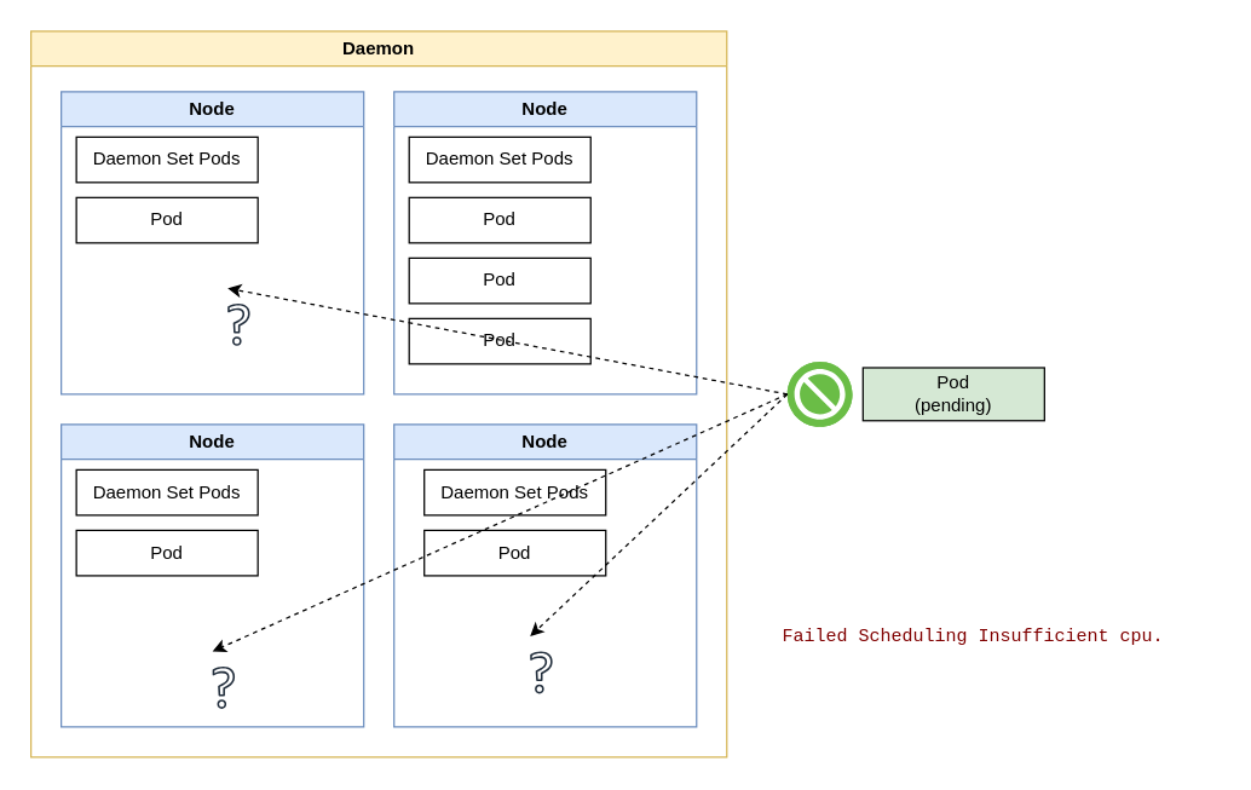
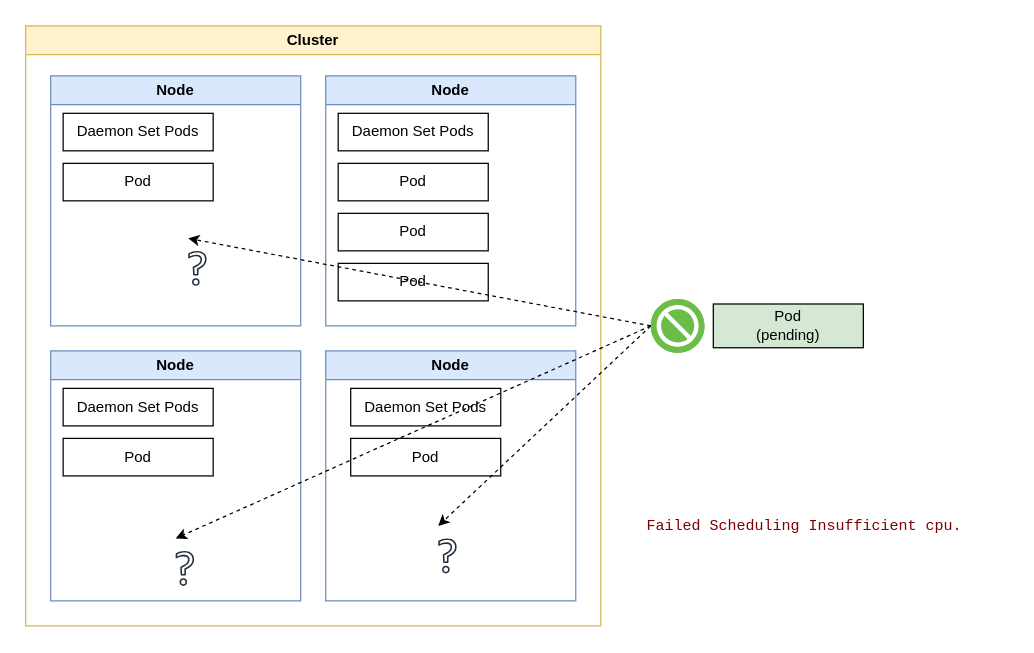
  <mxCell id="0" />
  <mxCell id="1" parent="0" />
- <mxCell id="2" value="Daemon" style="swimlane;whiteSpace=wrap;html=1;fillColor=#fff2cc;strokeColor=#d6b656;fillStyle=auto;" vertex="1" parent="1"><mxGeometry x="20" y="20" width="460" height="480" as="geometry" /></mxCell>
+ <mxCell id="2" value="Cluster" style="swimlane;whiteSpace=wrap;html=1;fillColor=#fff2cc;strokeColor=#d6b656;fillStyle=auto;" vertex="1" parent="1"><mxGeometry x="20" y="20" width="460" height="480" as="geometry" /></mxCell>
  <mxCell id="3" value="Node" style="swimlane;whiteSpace=wrap;html=1;fillColor=#dae8fc;strokeColor=#6c8ebf;" vertex="1" parent="2"><mxGeometry x="240" y="40" width="200" height="200" as="geometry" /></mxCell>
  <mxCell id="4" value="Daemon Set Pods" style="rounded=0;whiteSpace=wrap;html=1;" vertex="1" parent="3"><mxGeometry x="10" y="30" width="120" height="30" as="geometry" /></mxCell>
  <mxCell id="5" value="Pod" style="rounded=0;whiteSpace=wrap;html=1;" vertex="1" parent="3"><mxGeometry x="10" y="70" width="120" height="30" as="geometry" /></mxCell>
  <mxCell id="6" value="Pod" style="rounded=0;whiteSpace=wrap;html=1;" vertex="1" parent="3"><mxGeometry x="10" y="110" width="120" height="30" as="geometry" /></mxCell>
  <mxCell id="7" value="Pod" style="rounded=0;whiteSpace=wrap;html=1;" vertex="1" parent="3"><mxGeometry x="10" y="150" width="120" height="30" as="geometry" /></mxCell>
  <mxCell id="8" value="Node" style="swimlane;whiteSpace=wrap;html=1;fillColor=#dae8fc;strokeColor=#6c8ebf;" vertex="1" parent="2"><mxGeometry x="20" y="40" width="200" height="200" as="geometry" /></mxCell>
  <mxCell id="9" value="Daemon Set Pods" style="rounded=0;whiteSpace=wrap;html=1;" vertex="1" parent="8"><mxGeometry x="10" y="30" width="120" height="30" as="geometry" /></mxCell>
  <mxCell id="10" value="Pod" style="rounded=0;whiteSpace=wrap;html=1;" vertex="1" parent="8"><mxGeometry x="10" y="70" width="120" height="30" as="geometry" /></mxCell>
  <mxCell id="11" value="" style="sketch=0;outlineConnect=0;fontColor=#232F3E;gradientColor=none;fillColor=#232F3D;strokeColor=none;dashed=0;verticalLabelPosition=bottom;verticalAlign=top;align=center;html=1;fontSize=12;fontStyle=0;aspect=fixed;pointerEvents=1;shape=mxgraph.aws4.question;" vertex="1" parent="8"><mxGeometry x="110" y="140" width="14.72" height="28" as="geometry" /></mxCell>
  <mxCell id="12" value="Node" style="swimlane;whiteSpace=wrap;html=1;fillColor=#dae8fc;strokeColor=#6c8ebf;" vertex="1" parent="2"><mxGeometry x="240" y="260" width="200" height="200" as="geometry" /></mxCell>
  <mxCell id="13" value="Daemon Set Pods" style="rounded=0;whiteSpace=wrap;html=1;" vertex="1" parent="12"><mxGeometry x="20" y="30" width="120" height="30" as="geometry" /></mxCell>
  <mxCell id="14" value="Pod" style="rounded=0;whiteSpace=wrap;html=1;" vertex="1" parent="12"><mxGeometry x="20" y="70" width="120" height="30" as="geometry" /></mxCell>
  <mxCell id="15" value="" style="sketch=0;outlineConnect=0;fontColor=#232F3E;gradientColor=none;fillColor=#232F3D;strokeColor=none;dashed=0;verticalLabelPosition=bottom;verticalAlign=top;align=center;html=1;fontSize=12;fontStyle=0;aspect=fixed;pointerEvents=1;shape=mxgraph.aws4.question;" vertex="1" parent="12"><mxGeometry x="90" y="150" width="14.72" height="28" as="geometry" /></mxCell>
  <mxCell id="16" value="Node" style="swimlane;whiteSpace=wrap;html=1;fillColor=#dae8fc;strokeColor=#6c8ebf;" vertex="1" parent="2"><mxGeometry x="20" y="260" width="200" height="200" as="geometry" /></mxCell>
  <mxCell id="17" value="Daemon Set Pods" style="rounded=0;whiteSpace=wrap;html=1;" vertex="1" parent="16"><mxGeometry x="10" y="30" width="120" height="30" as="geometry" /></mxCell>
  <mxCell id="18" value="Pod" style="rounded=0;whiteSpace=wrap;html=1;" vertex="1" parent="16"><mxGeometry x="10" y="70" width="120" height="30" as="geometry" /></mxCell>
  <mxCell id="19" value="" style="sketch=0;outlineConnect=0;fontColor=#232F3E;gradientColor=none;fillColor=#232F3D;strokeColor=none;dashed=0;verticalLabelPosition=bottom;verticalAlign=top;align=center;html=1;fontSize=12;fontStyle=0;aspect=fixed;pointerEvents=1;shape=mxgraph.aws4.question;" vertex="1" parent="16"><mxGeometry x="100" y="160" width="14.72" height="28" as="geometry" /></mxCell>
  <mxCell id="20" value="Pod&lt;br&gt;(pending)" style="rounded=0;whiteSpace=wrap;html=1;fillColor=#d5e8d4;" vertex="1" parent="1"><mxGeometry x="570" y="242.5" width="120" height="35" as="geometry" /></mxCell>
  <mxCell id="21" value="" style="fillColor=#6ABD46;verticalLabelPosition=bottom;sketch=0;html=1;strokeColor=#ffffff;verticalAlign=top;align=center;points=[[0.145,0.145,0],[0.5,0,0],[0.855,0.145,0],[1,0.5,0],[0.855,0.855,0],[0.5,1,0],[0.145,0.855,0],[0,0.5,0]];pointerEvents=1;shape=mxgraph.cisco_safe.compositeIcon;bgIcon=ellipse;resIcon=mxgraph.cisco_safe.capability.block;" vertex="1" parent="1"><mxGeometry x="520" y="238.5" width="43" height="43" as="geometry" /></mxCell>
  <mxCell id="22" value="&lt;div style=&quot;color: rgb(0, 0, 0); background-color: rgb(255, 255, 255); font-family: Menlo, Monaco, &amp;quot;Courier New&amp;quot;, monospace; font-weight: normal; font-size: 12px; line-height: 18px;&quot;&gt;&lt;div&gt;&lt;span style=&quot;color: #800000;&quot;&gt;Failed    Scheduling Insufficient cpu.&lt;/span&gt;&lt;/div&gt;&lt;/div&gt;" style="text;whiteSpace=wrap;html=1;" vertex="1" parent="1"><mxGeometry x="515" y="405" width="290" height="30" as="geometry" /></mxCell>
  <mxCell id="23" value="" style="endArrow=classic;html=1;exitX=0;exitY=0.5;exitDx=0;exitDy=0;exitPerimeter=0;dashed=1;" edge="1" parent="1" source="21"><mxGeometry width="50" height="50" relative="1" as="geometry"><mxPoint x="620" y="360" as="sourcePoint" /><mxPoint x="150" y="190" as="targetPoint" /></mxGeometry></mxCell>
  <mxCell id="24" value="" style="endArrow=classic;html=1;exitX=0;exitY=0.5;exitDx=0;exitDy=0;exitPerimeter=0;dashed=1;" edge="1" parent="1" source="21"><mxGeometry width="50" height="50" relative="1" as="geometry"><mxPoint x="530" y="270" as="sourcePoint" /><mxPoint x="140" y="430" as="targetPoint" /></mxGeometry></mxCell>
  <mxCell id="25" value="" style="endArrow=classic;html=1;exitX=0;exitY=0.5;exitDx=0;exitDy=0;exitPerimeter=0;dashed=1;" edge="1" parent="1" source="21"><mxGeometry width="50" height="50" relative="1" as="geometry"><mxPoint x="540" y="280" as="sourcePoint" /><mxPoint x="350" y="420" as="targetPoint" /></mxGeometry></mxCell>
